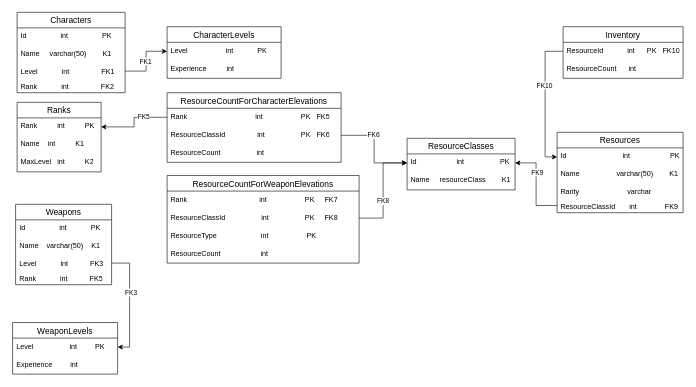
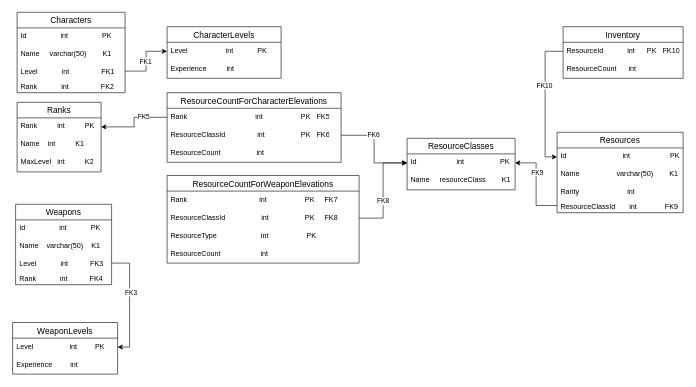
  <mxCell id="0" />
  <mxCell id="1" parent="0" />
  <mxCell id="2" value="Characters" style="swimlane;fontStyle=0;childLayout=stackLayout;horizontal=1;startSize=26;horizontalStack=0;resizeParent=1;resizeParentMax=0;resizeLast=0;collapsible=1;marginBottom=0;align=center;fontSize=14;" parent="1" vertex="1"><mxGeometry x="28" y="20" width="180" height="134" as="geometry" /></mxCell>
  <mxCell id="3" value="Id&amp;nbsp; &amp;nbsp; &amp;nbsp; &amp;nbsp; &amp;nbsp; &amp;nbsp; &amp;nbsp; &amp;nbsp; &amp;nbsp;int&amp;nbsp; &amp;nbsp; &amp;nbsp; &amp;nbsp; &amp;nbsp; &amp;nbsp; &amp;nbsp; &amp;nbsp; &amp;nbsp;PK" style="text;strokeColor=none;fillColor=none;spacingLeft=4;spacingRight=4;overflow=hidden;rotatable=0;points=[[0,0.5],[1,0.5]];portConstraint=eastwest;fontSize=12;whiteSpace=wrap;html=1;" parent="2" vertex="1"><mxGeometry y="26" width="180" height="30" as="geometry" /></mxCell>
  <mxCell id="4" value="Name&amp;nbsp; &amp;nbsp; &amp;nbsp;varchar(50)&amp;nbsp; &amp;nbsp; &amp;nbsp; &amp;nbsp; K1" style="text;strokeColor=none;fillColor=none;spacingLeft=4;spacingRight=4;overflow=hidden;rotatable=0;points=[[0,0.5],[1,0.5]];portConstraint=eastwest;fontSize=12;whiteSpace=wrap;html=1;" parent="2" vertex="1"><mxGeometry y="56" width="180" height="30" as="geometry" /></mxCell>
  <mxCell id="5" value="Level&amp;nbsp; &amp;nbsp; &amp;nbsp; &amp;nbsp; &amp;nbsp; &amp;nbsp; int&amp;nbsp; &amp;nbsp; &amp;nbsp; &amp;nbsp; &amp;nbsp; &amp;nbsp; &amp;nbsp; &amp;nbsp; FK1" style="text;strokeColor=none;fillColor=none;spacingLeft=4;spacingRight=4;overflow=hidden;rotatable=0;points=[[0,0.5],[1,0.5]];portConstraint=eastwest;fontSize=12;whiteSpace=wrap;html=1;" parent="2" vertex="1"><mxGeometry y="86" width="180" height="24" as="geometry" /></mxCell>
  <mxCell id="6" value="Rank&amp;nbsp; &amp;nbsp; &amp;nbsp; &amp;nbsp; &amp;nbsp; &amp;nbsp; int&amp;nbsp; &amp;nbsp; &amp;nbsp; &amp;nbsp; &amp;nbsp; &amp;nbsp; &amp;nbsp; &amp;nbsp; FK2" style="text;strokeColor=none;fillColor=none;spacingLeft=4;spacingRight=4;overflow=hidden;rotatable=0;points=[[0,0.5],[1,0.5]];portConstraint=eastwest;fontSize=12;whiteSpace=wrap;html=1;" parent="2" vertex="1"><mxGeometry y="110" width="180" height="24" as="geometry" /></mxCell>
  <mxCell id="7" value="Resources" style="swimlane;fontStyle=0;childLayout=stackLayout;horizontal=1;startSize=26;horizontalStack=0;resizeParent=1;resizeParentMax=0;resizeLast=0;collapsible=1;marginBottom=0;align=center;fontSize=14;" parent="1" vertex="1"><mxGeometry x="928" y="220" width="210" height="134" as="geometry" /></mxCell>
  <mxCell id="8" value="Id&amp;nbsp; &amp;nbsp; &amp;nbsp; &amp;nbsp; &amp;nbsp; &amp;nbsp; &amp;nbsp; &amp;nbsp; &amp;nbsp;&lt;span style=&quot;white-space: pre;&quot;&gt;&#09;&lt;/span&gt;&amp;nbsp; &amp;nbsp; &amp;nbsp; &amp;nbsp;int&amp;nbsp; &amp;nbsp; &amp;nbsp; &amp;nbsp; &amp;nbsp; &amp;nbsp; &amp;nbsp; &amp;nbsp; &amp;nbsp; &amp;nbsp; PK" style="text;strokeColor=none;fillColor=none;spacingLeft=4;spacingRight=4;overflow=hidden;rotatable=0;points=[[0,0.5],[1,0.5]];portConstraint=eastwest;fontSize=12;whiteSpace=wrap;html=1;" parent="7" vertex="1"><mxGeometry y="26" width="210" height="30" as="geometry" /></mxCell>
  <mxCell id="9" value="Name&amp;nbsp; &amp;nbsp; &amp;nbsp; &amp;nbsp; &lt;span style=&quot;white-space: pre;&quot;&gt;&#09;&lt;/span&gt;&amp;nbsp; &amp;nbsp; varchar(50)&amp;nbsp; &amp;nbsp; &amp;nbsp; &amp;nbsp; K1" style="text;strokeColor=none;fillColor=none;spacingLeft=4;spacingRight=4;overflow=hidden;rotatable=0;points=[[0,0.5],[1,0.5]];portConstraint=eastwest;fontSize=12;whiteSpace=wrap;html=1;" parent="7" vertex="1"><mxGeometry y="56" width="210" height="30" as="geometry" /></mxCell>
- <mxCell id="10" value="Rarity&amp;nbsp; &amp;nbsp; &amp;nbsp; &amp;nbsp; &amp;nbsp; &amp;nbsp; &amp;nbsp; &amp;nbsp; &amp;nbsp; &amp;nbsp; &amp;nbsp; &amp;nbsp; varchar" style="text;strokeColor=none;fillColor=none;spacingLeft=4;spacingRight=4;overflow=hidden;rotatable=0;points=[[0,0.5],[1,0.5]];portConstraint=eastwest;fontSize=12;whiteSpace=wrap;html=1;" parent="7" vertex="1"><mxGeometry y="86" width="210" height="24" as="geometry" /></mxCell>
+ <mxCell id="10" value="Rarity&amp;nbsp; &amp;nbsp; &amp;nbsp; &amp;nbsp; &amp;nbsp; &amp;nbsp; &amp;nbsp; &amp;nbsp; &amp;nbsp; &amp;nbsp; &amp;nbsp; &amp;nbsp; int" style="text;strokeColor=none;fillColor=none;spacingLeft=4;spacingRight=4;overflow=hidden;rotatable=0;points=[[0,0.5],[1,0.5]];portConstraint=eastwest;fontSize=12;whiteSpace=wrap;html=1;" parent="7" vertex="1"><mxGeometry y="86" width="210" height="24" as="geometry" /></mxCell>
  <mxCell id="11" value="ResourceClassId&amp;nbsp; &amp;nbsp; &amp;nbsp; &amp;nbsp;int&amp;nbsp; &amp;nbsp; &amp;nbsp; &amp;nbsp; &amp;nbsp; &amp;nbsp; &amp;nbsp; FK9" style="text;strokeColor=none;fillColor=none;spacingLeft=4;spacingRight=4;overflow=hidden;rotatable=0;points=[[0,0.5],[1,0.5]];portConstraint=eastwest;fontSize=12;whiteSpace=wrap;html=1;" parent="7" vertex="1"><mxGeometry y="110" width="210" height="24" as="geometry" /></mxCell>
  <mxCell id="12" value="ResourceClasses" style="swimlane;fontStyle=0;childLayout=stackLayout;horizontal=1;startSize=26;horizontalStack=0;resizeParent=1;resizeParentMax=0;resizeLast=0;collapsible=1;marginBottom=0;align=center;fontSize=14;" parent="1" vertex="1"><mxGeometry x="678" y="230" width="180" height="86" as="geometry" /></mxCell>
  <mxCell id="13" value="Id&amp;nbsp; &amp;nbsp; &amp;nbsp; &amp;nbsp; &amp;nbsp; &amp;nbsp; &amp;nbsp; &amp;nbsp; &amp;nbsp; &amp;nbsp; int&amp;nbsp; &amp;nbsp; &amp;nbsp; &amp;nbsp; &amp;nbsp; &amp;nbsp; &amp;nbsp; &amp;nbsp; &amp;nbsp; PK" style="text;strokeColor=none;fillColor=none;spacingLeft=4;spacingRight=4;overflow=hidden;rotatable=0;points=[[0,0.5],[1,0.5]];portConstraint=eastwest;fontSize=12;whiteSpace=wrap;html=1;" parent="12" vertex="1"><mxGeometry y="26" width="180" height="30" as="geometry" /></mxCell>
  <mxCell id="14" value="Name&amp;nbsp; &amp;nbsp; &amp;nbsp;resourceClass&amp;nbsp; &amp;nbsp; &amp;nbsp; &amp;nbsp; K1" style="text;strokeColor=none;fillColor=none;spacingLeft=4;spacingRight=4;overflow=hidden;rotatable=0;points=[[0,0.5],[1,0.5]];portConstraint=eastwest;fontSize=12;whiteSpace=wrap;html=1;" parent="12" vertex="1"><mxGeometry y="56" width="180" height="30" as="geometry" /></mxCell>
  <mxCell id="15" value="ResourceCountForCharacterElevations" style="swimlane;fontStyle=0;childLayout=stackLayout;horizontal=1;startSize=26;horizontalStack=0;resizeParent=1;resizeParentMax=0;resizeLast=0;collapsible=1;marginBottom=0;align=center;fontSize=14;" parent="1" vertex="1"><mxGeometry x="278" y="154" width="290" height="116" as="geometry" /></mxCell>
  <mxCell id="16" value="Rank&amp;nbsp; &amp;nbsp; &amp;nbsp; &amp;nbsp; &amp;nbsp; &amp;nbsp; &amp;nbsp; &amp;nbsp; &amp;nbsp; &amp;nbsp; &amp;nbsp; &amp;nbsp; &amp;nbsp; &amp;nbsp; &amp;nbsp; &amp;nbsp; &amp;nbsp; int&amp;nbsp; &amp;nbsp; &amp;nbsp; &amp;nbsp; &amp;nbsp; &amp;nbsp; &amp;nbsp; &amp;nbsp; &amp;nbsp; &amp;nbsp;PK&amp;nbsp; &amp;nbsp;FK5" style="text;strokeColor=none;fillColor=none;spacingLeft=4;spacingRight=4;overflow=hidden;rotatable=0;points=[[0,0.5],[1,0.5]];portConstraint=eastwest;fontSize=12;whiteSpace=wrap;html=1;" parent="15" vertex="1"><mxGeometry y="26" width="290" height="30" as="geometry" /></mxCell>
  <mxCell id="17" value="ResourceClassId&amp;nbsp; &amp;nbsp; &amp;nbsp; &amp;nbsp; &amp;nbsp; &amp;nbsp; &amp;nbsp; &amp;nbsp; int&amp;nbsp; &amp;nbsp; &amp;nbsp; &amp;nbsp; &amp;nbsp; &amp;nbsp; &amp;nbsp; &amp;nbsp; &amp;nbsp; PK&amp;nbsp; &amp;nbsp;FK6" style="text;strokeColor=none;fillColor=none;spacingLeft=4;spacingRight=4;overflow=hidden;rotatable=0;points=[[0,0.5],[1,0.5]];portConstraint=eastwest;fontSize=12;whiteSpace=wrap;html=1;" parent="15" vertex="1"><mxGeometry y="56" width="290" height="30" as="geometry" /></mxCell>
  <mxCell id="18" value="ResourceCount&amp;nbsp; &amp;nbsp; &amp;nbsp; &amp;nbsp; &amp;nbsp; &amp;nbsp; &amp;nbsp; &amp;nbsp; &amp;nbsp; int" style="text;strokeColor=none;fillColor=none;spacingLeft=4;spacingRight=4;overflow=hidden;rotatable=0;points=[[0,0.5],[1,0.5]];portConstraint=eastwest;fontSize=12;whiteSpace=wrap;html=1;" parent="15" vertex="1"><mxGeometry y="86" width="290" height="30" as="geometry" /></mxCell>
  <mxCell id="19" value="CharacterLevels" style="swimlane;fontStyle=0;childLayout=stackLayout;horizontal=1;startSize=26;horizontalStack=0;resizeParent=1;resizeParentMax=0;resizeLast=0;collapsible=1;marginBottom=0;align=center;fontSize=14;" parent="1" vertex="1"><mxGeometry x="278" y="44" width="190" height="86" as="geometry" /></mxCell>
  <mxCell id="20" value="Level&amp;nbsp; &amp;nbsp; &amp;nbsp; &amp;nbsp; &amp;nbsp; &amp;nbsp; &amp;nbsp; &amp;nbsp; &amp;nbsp; &amp;nbsp;int&amp;nbsp; &amp;nbsp; &amp;nbsp; &amp;nbsp; &amp;nbsp; &amp;nbsp; PK" style="text;strokeColor=none;fillColor=none;spacingLeft=4;spacingRight=4;overflow=hidden;rotatable=0;points=[[0,0.5],[1,0.5]];portConstraint=eastwest;fontSize=12;whiteSpace=wrap;html=1;" parent="19" vertex="1"><mxGeometry y="26" width="190" height="30" as="geometry" /></mxCell>
  <mxCell id="21" value="Experience&amp;nbsp; &amp;nbsp; &amp;nbsp; &amp;nbsp; &amp;nbsp; int&amp;nbsp; &amp;nbsp; &amp;nbsp; &amp;nbsp; &amp;nbsp; &amp;nbsp; &amp;nbsp; &amp;nbsp; &amp;nbsp;&amp;nbsp;" style="text;strokeColor=none;fillColor=none;spacingLeft=4;spacingRight=4;overflow=hidden;rotatable=0;points=[[0,0.5],[1,0.5]];portConstraint=eastwest;fontSize=12;whiteSpace=wrap;html=1;" parent="19" vertex="1"><mxGeometry y="56" width="190" height="30" as="geometry" /></mxCell>
  <mxCell id="22" value="Weapons" style="swimlane;fontStyle=0;childLayout=stackLayout;horizontal=1;startSize=26;horizontalStack=0;resizeParent=1;resizeParentMax=0;resizeLast=0;collapsible=1;marginBottom=0;align=center;fontSize=14;" parent="1" vertex="1"><mxGeometry x="25.5" y="340" width="160" height="134" as="geometry" /></mxCell>
  <mxCell id="23" value="Id&amp;nbsp; &amp;nbsp; &amp;nbsp; &amp;nbsp; &amp;nbsp; &amp;nbsp; &amp;nbsp; &amp;nbsp; &amp;nbsp;int&amp;nbsp; &amp;nbsp; &amp;nbsp; &amp;nbsp; &amp;nbsp; &amp;nbsp; PK" style="text;strokeColor=none;fillColor=none;spacingLeft=4;spacingRight=4;overflow=hidden;rotatable=0;points=[[0,0.5],[1,0.5]];portConstraint=eastwest;fontSize=12;whiteSpace=wrap;html=1;" parent="22" vertex="1"><mxGeometry y="26" width="160" height="30" as="geometry" /></mxCell>
  <mxCell id="24" value="Name&amp;nbsp; &amp;nbsp; varchar(50)&amp;nbsp; &amp;nbsp; K1" style="text;strokeColor=none;fillColor=none;spacingLeft=4;spacingRight=4;overflow=hidden;rotatable=0;points=[[0,0.5],[1,0.5]];portConstraint=eastwest;fontSize=12;whiteSpace=wrap;html=1;" parent="22" vertex="1"><mxGeometry y="56" width="160" height="30" as="geometry" /></mxCell>
  <mxCell id="25" value="Level&amp;nbsp; &amp;nbsp; &amp;nbsp; &amp;nbsp; &amp;nbsp; &amp;nbsp; int&amp;nbsp; &amp;nbsp; &amp;nbsp; &amp;nbsp; &amp;nbsp; &amp;nbsp;FK3" style="text;strokeColor=none;fillColor=none;spacingLeft=4;spacingRight=4;overflow=hidden;rotatable=0;points=[[0,0.5],[1,0.5]];portConstraint=eastwest;fontSize=12;whiteSpace=wrap;html=1;" parent="22" vertex="1"><mxGeometry y="86" width="160" height="24" as="geometry" /></mxCell>
- <mxCell id="26" value="Rank&amp;nbsp; &amp;nbsp; &amp;nbsp; &amp;nbsp; &amp;nbsp; &amp;nbsp; int&amp;nbsp; &amp;nbsp; &amp;nbsp; &amp;nbsp; &amp;nbsp; &amp;nbsp;FK5" style="text;strokeColor=none;fillColor=none;spacingLeft=4;spacingRight=4;overflow=hidden;rotatable=0;points=[[0,0.5],[1,0.5]];portConstraint=eastwest;fontSize=12;whiteSpace=wrap;html=1;" parent="22" vertex="1"><mxGeometry y="110" width="160" height="24" as="geometry" /></mxCell>
+ <mxCell id="26" value="Rank&amp;nbsp; &amp;nbsp; &amp;nbsp; &amp;nbsp; &amp;nbsp; &amp;nbsp; int&amp;nbsp; &amp;nbsp; &amp;nbsp; &amp;nbsp; &amp;nbsp; &amp;nbsp;FK4" style="text;strokeColor=none;fillColor=none;spacingLeft=4;spacingRight=4;overflow=hidden;rotatable=0;points=[[0,0.5],[1,0.5]];portConstraint=eastwest;fontSize=12;whiteSpace=wrap;html=1;" parent="22" vertex="1"><mxGeometry y="110" width="160" height="24" as="geometry" /></mxCell>
  <mxCell id="27" value="ResourceCountForWeaponElevations" style="swimlane;fontStyle=0;childLayout=stackLayout;horizontal=1;startSize=26;horizontalStack=0;resizeParent=1;resizeParentMax=0;resizeLast=0;collapsible=1;marginBottom=0;align=center;fontSize=14;" parent="1" vertex="1"><mxGeometry x="278" y="292" width="320" height="146" as="geometry" /></mxCell>
  <mxCell id="28" value="Rank&amp;nbsp; &amp;nbsp; &amp;nbsp; &amp;nbsp; &amp;nbsp; &amp;nbsp; &amp;nbsp; &amp;nbsp; &amp;nbsp; &amp;nbsp; &amp;nbsp; &amp;nbsp; &amp;nbsp; &amp;nbsp; &amp;nbsp; &amp;nbsp; &amp;nbsp; &amp;nbsp; int&amp;nbsp; &amp;nbsp; &amp;nbsp; &amp;nbsp; &amp;nbsp; &amp;nbsp; &amp;nbsp; &amp;nbsp; &amp;nbsp; &amp;nbsp;PK&amp;nbsp; &amp;nbsp; &amp;nbsp;FK7" style="text;strokeColor=none;fillColor=none;spacingLeft=4;spacingRight=4;overflow=hidden;rotatable=0;points=[[0,0.5],[1,0.5]];portConstraint=eastwest;fontSize=12;whiteSpace=wrap;html=1;" parent="27" vertex="1"><mxGeometry y="26" width="320" height="30" as="geometry" /></mxCell>
  <mxCell id="29" value="ResourceClassId&amp;nbsp; &amp;nbsp; &amp;nbsp; &amp;nbsp; &amp;nbsp; &amp;nbsp; &amp;nbsp; &amp;nbsp; &amp;nbsp; int&amp;nbsp; &amp;nbsp; &amp;nbsp; &amp;nbsp; &amp;nbsp; &amp;nbsp; &amp;nbsp; &amp;nbsp; &amp;nbsp; PK&amp;nbsp; &amp;nbsp; &amp;nbsp;FK8" style="text;strokeColor=none;fillColor=none;spacingLeft=4;spacingRight=4;overflow=hidden;rotatable=0;points=[[0,0.5],[1,0.5]];portConstraint=eastwest;fontSize=12;whiteSpace=wrap;html=1;" parent="27" vertex="1"><mxGeometry y="56" width="320" height="30" as="geometry" /></mxCell>
  <mxCell id="30" value="ResourceType&amp;nbsp; &amp;nbsp; &amp;nbsp; &amp;nbsp; &amp;nbsp; &amp;nbsp; &amp;nbsp; &amp;nbsp; &amp;nbsp; &amp;nbsp; &amp;nbsp; int&amp;nbsp; &amp;nbsp; &amp;nbsp; &amp;nbsp; &amp;nbsp; &amp;nbsp; &amp;nbsp; &amp;nbsp; &amp;nbsp; &amp;nbsp;PK" style="text;strokeColor=none;fillColor=none;spacingLeft=4;spacingRight=4;overflow=hidden;rotatable=0;points=[[0,0.5],[1,0.5]];portConstraint=eastwest;fontSize=12;whiteSpace=wrap;html=1;" parent="27" vertex="1"><mxGeometry y="86" width="320" height="30" as="geometry" /></mxCell>
  <mxCell id="31" value="ResourceCount&amp;nbsp; &amp;nbsp; &amp;nbsp; &amp;nbsp; &amp;nbsp; &amp;nbsp; &amp;nbsp; &amp;nbsp; &amp;nbsp; &amp;nbsp; int" style="text;strokeColor=none;fillColor=none;spacingLeft=4;spacingRight=4;overflow=hidden;rotatable=0;points=[[0,0.5],[1,0.5]];portConstraint=eastwest;fontSize=12;whiteSpace=wrap;html=1;" parent="27" vertex="1"><mxGeometry y="116" width="320" height="30" as="geometry" /></mxCell>
  <mxCell id="32" value="WeaponLevels" style="swimlane;fontStyle=0;childLayout=stackLayout;horizontal=1;startSize=26;horizontalStack=0;resizeParent=1;resizeParentMax=0;resizeLast=0;collapsible=1;marginBottom=0;align=center;fontSize=14;" parent="1" vertex="1"><mxGeometry x="20.5" y="537" width="175" height="86" as="geometry" /></mxCell>
  <mxCell id="33" value="Level&amp;nbsp; &amp;nbsp; &amp;nbsp; &amp;nbsp; &amp;nbsp; &amp;nbsp; &amp;nbsp; &amp;nbsp; &amp;nbsp; int&amp;nbsp; &amp;nbsp; &amp;nbsp; &amp;nbsp; &amp;nbsp;PK" style="text;strokeColor=none;fillColor=none;spacingLeft=4;spacingRight=4;overflow=hidden;rotatable=0;points=[[0,0.5],[1,0.5]];portConstraint=eastwest;fontSize=12;whiteSpace=wrap;html=1;" parent="32" vertex="1"><mxGeometry y="26" width="175" height="30" as="geometry" /></mxCell>
  <mxCell id="34" value="Experience&amp;nbsp; &amp;nbsp; &amp;nbsp; &amp;nbsp; &amp;nbsp;int" style="text;strokeColor=none;fillColor=none;spacingLeft=4;spacingRight=4;overflow=hidden;rotatable=0;points=[[0,0.5],[1,0.5]];portConstraint=eastwest;fontSize=12;whiteSpace=wrap;html=1;" parent="32" vertex="1"><mxGeometry y="56" width="175" height="30" as="geometry" /></mxCell>
  <mxCell id="35" value="Inventory" style="swimlane;fontStyle=0;childLayout=stackLayout;horizontal=1;startSize=26;horizontalStack=0;resizeParent=1;resizeParentMax=0;resizeLast=0;collapsible=1;marginBottom=0;align=center;fontSize=14;" parent="1" vertex="1"><mxGeometry x="938" y="44" width="200" height="86" as="geometry" /></mxCell>
  <mxCell id="36" value="ResourceId&amp;nbsp; &amp;nbsp; &amp;nbsp; &amp;nbsp; &amp;nbsp; &amp;nbsp; int&amp;nbsp; &amp;nbsp; &amp;nbsp; PK&amp;nbsp; &amp;nbsp;FK10" style="text;strokeColor=none;fillColor=none;spacingLeft=4;spacingRight=4;overflow=hidden;rotatable=0;points=[[0,0.5],[1,0.5]];portConstraint=eastwest;fontSize=12;whiteSpace=wrap;html=1;" parent="35" vertex="1"><mxGeometry y="26" width="200" height="30" as="geometry" /></mxCell>
  <mxCell id="37" value="ResourceCount&amp;nbsp; &amp;nbsp; &amp;nbsp; int" style="text;strokeColor=none;fillColor=none;spacingLeft=4;spacingRight=4;overflow=hidden;rotatable=0;points=[[0,0.5],[1,0.5]];portConstraint=eastwest;fontSize=12;whiteSpace=wrap;html=1;" parent="35" vertex="1"><mxGeometry y="56" width="200" height="30" as="geometry" /></mxCell>
  <mxCell id="38" value="Ranks" style="swimlane;fontStyle=0;childLayout=stackLayout;horizontal=1;startSize=26;horizontalStack=0;resizeParent=1;resizeParentMax=0;resizeLast=0;collapsible=1;marginBottom=0;align=center;fontSize=14;" parent="1" vertex="1"><mxGeometry x="28" y="170" width="140" height="116" as="geometry" /></mxCell>
  <mxCell id="39" value="Rank&amp;nbsp; &amp;nbsp; &amp;nbsp; &amp;nbsp; &amp;nbsp; int&amp;nbsp; &amp;nbsp; &amp;nbsp; &amp;nbsp; &amp;nbsp; PK" style="text;strokeColor=none;fillColor=none;spacingLeft=4;spacingRight=4;overflow=hidden;rotatable=0;points=[[0,0.5],[1,0.5]];portConstraint=eastwest;fontSize=12;whiteSpace=wrap;html=1;" parent="38" vertex="1"><mxGeometry y="26" width="140" height="30" as="geometry" /></mxCell>
  <mxCell id="40" value="Name&amp;nbsp; &amp;nbsp; int&amp;nbsp; &amp;nbsp; &amp;nbsp; &amp;nbsp; &amp;nbsp; K1" style="text;strokeColor=none;fillColor=none;spacingLeft=4;spacingRight=4;overflow=hidden;rotatable=0;points=[[0,0.5],[1,0.5]];portConstraint=eastwest;fontSize=12;whiteSpace=wrap;html=1;" parent="38" vertex="1"><mxGeometry y="56" width="140" height="30" as="geometry" /></mxCell>
  <mxCell id="41" value="MaxLevel&amp;nbsp; &amp;nbsp;int&amp;nbsp; &amp;nbsp; &amp;nbsp; &amp;nbsp; &amp;nbsp; K2" style="text;strokeColor=none;fillColor=none;spacingLeft=4;spacingRight=4;overflow=hidden;rotatable=0;points=[[0,0.5],[1,0.5]];portConstraint=eastwest;fontSize=12;whiteSpace=wrap;html=1;" parent="38" vertex="1"><mxGeometry y="86" width="140" height="30" as="geometry" /></mxCell>
  <mxCell id="42" value="" style="edgeStyle=orthogonalEdgeStyle;rounded=0;orthogonalLoop=1;jettySize=auto;html=1;" parent="1" source="5" target="20" edge="1"><mxGeometry relative="1" as="geometry" /></mxCell>
  <mxCell id="43" value="FK1" style="edgeLabel;html=1;align=center;verticalAlign=middle;resizable=0;points=[];" parent="42" vertex="1" connectable="0"><mxGeometry x="0.002" y="2" relative="1" as="geometry"><mxPoint as="offset" /></mxGeometry></mxCell>
  <mxCell id="44" style="edgeStyle=orthogonalEdgeStyle;rounded=0;orthogonalLoop=1;jettySize=auto;html=1;exitX=1;exitY=0.5;exitDx=0;exitDy=0;entryX=1;entryY=0.5;entryDx=0;entryDy=0;" parent="1" source="25" target="33" edge="1"><mxGeometry relative="1" as="geometry" /></mxCell>
  <mxCell id="45" value="FK3" style="edgeLabel;html=1;align=center;verticalAlign=middle;resizable=0;points=[];" parent="44" vertex="1" connectable="0"><mxGeometry x="-0.175" y="2" relative="1" as="geometry"><mxPoint as="offset" /></mxGeometry></mxCell>
  <mxCell id="46" style="edgeStyle=orthogonalEdgeStyle;rounded=0;orthogonalLoop=1;jettySize=auto;html=1;exitX=1;exitY=0.5;exitDx=0;exitDy=0;entryX=0;entryY=0.5;entryDx=0;entryDy=0;" parent="1" source="17" target="13" edge="1"><mxGeometry relative="1" as="geometry" /></mxCell>
  <mxCell id="47" value="FK6" style="edgeLabel;html=1;align=center;verticalAlign=middle;resizable=0;points=[];" parent="46" vertex="1" connectable="0"><mxGeometry x="-0.317" y="1" relative="1" as="geometry"><mxPoint as="offset" /></mxGeometry></mxCell>
  <mxCell id="48" style="edgeStyle=orthogonalEdgeStyle;rounded=0;orthogonalLoop=1;jettySize=auto;html=1;exitX=1;exitY=0.5;exitDx=0;exitDy=0;entryX=0;entryY=0.5;entryDx=0;entryDy=0;" parent="1" source="29" target="13" edge="1"><mxGeometry relative="1" as="geometry" /></mxCell>
  <mxCell id="49" value="FK8" style="edgeLabel;html=1;align=center;verticalAlign=middle;resizable=0;points=[];" parent="48" vertex="1" connectable="0"><mxGeometry x="-0.202" y="1" relative="1" as="geometry"><mxPoint as="offset" /></mxGeometry></mxCell>
  <mxCell id="50" style="edgeStyle=orthogonalEdgeStyle;rounded=0;orthogonalLoop=1;jettySize=auto;html=1;exitX=0;exitY=0.5;exitDx=0;exitDy=0;entryX=1;entryY=0.5;entryDx=0;entryDy=0;" parent="1" source="11" target="13" edge="1"><mxGeometry relative="1" as="geometry" /></mxCell>
  <mxCell id="51" value="FK9" style="edgeLabel;html=1;align=center;verticalAlign=middle;resizable=0;points=[];" parent="50" vertex="1" connectable="0"><mxGeometry x="0.285" y="-1" relative="1" as="geometry"><mxPoint as="offset" /></mxGeometry></mxCell>
  <mxCell id="52" style="edgeStyle=orthogonalEdgeStyle;rounded=0;orthogonalLoop=1;jettySize=auto;html=1;exitX=0;exitY=0.5;exitDx=0;exitDy=0;entryX=0;entryY=0.5;entryDx=0;entryDy=0;" parent="1" source="36" target="8" edge="1"><mxGeometry relative="1" as="geometry" /></mxCell>
  <mxCell id="53" value="FK10" style="edgeLabel;html=1;align=center;verticalAlign=middle;resizable=0;points=[];" parent="52" vertex="1" connectable="0"><mxGeometry x="-0.239" y="-2" relative="1" as="geometry"><mxPoint as="offset" /></mxGeometry></mxCell>
  <mxCell id="54" value="" style="edgeStyle=orthogonalEdgeStyle;rounded=0;orthogonalLoop=1;jettySize=auto;html=1;entryX=1;entryY=0.5;entryDx=0;entryDy=0;" parent="1" source="16" target="39" edge="1"><mxGeometry relative="1" as="geometry" /></mxCell>
  <mxCell id="55" value="FK5" style="edgeLabel;html=1;align=center;verticalAlign=middle;resizable=0;points=[];" parent="54" vertex="1" connectable="0"><mxGeometry x="-0.361" y="-2" relative="1" as="geometry"><mxPoint as="offset" /></mxGeometry></mxCell>
